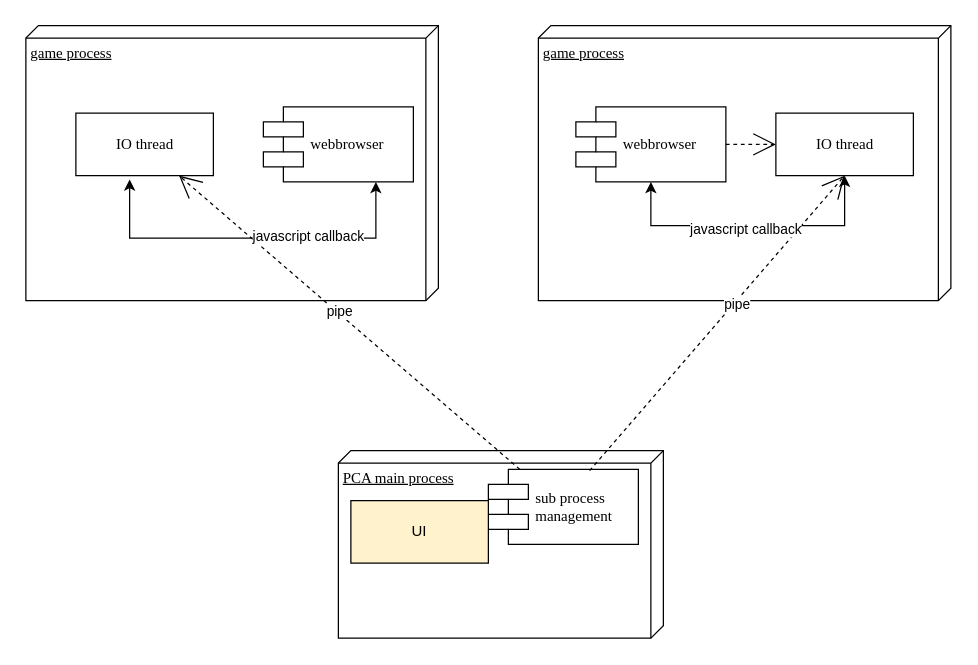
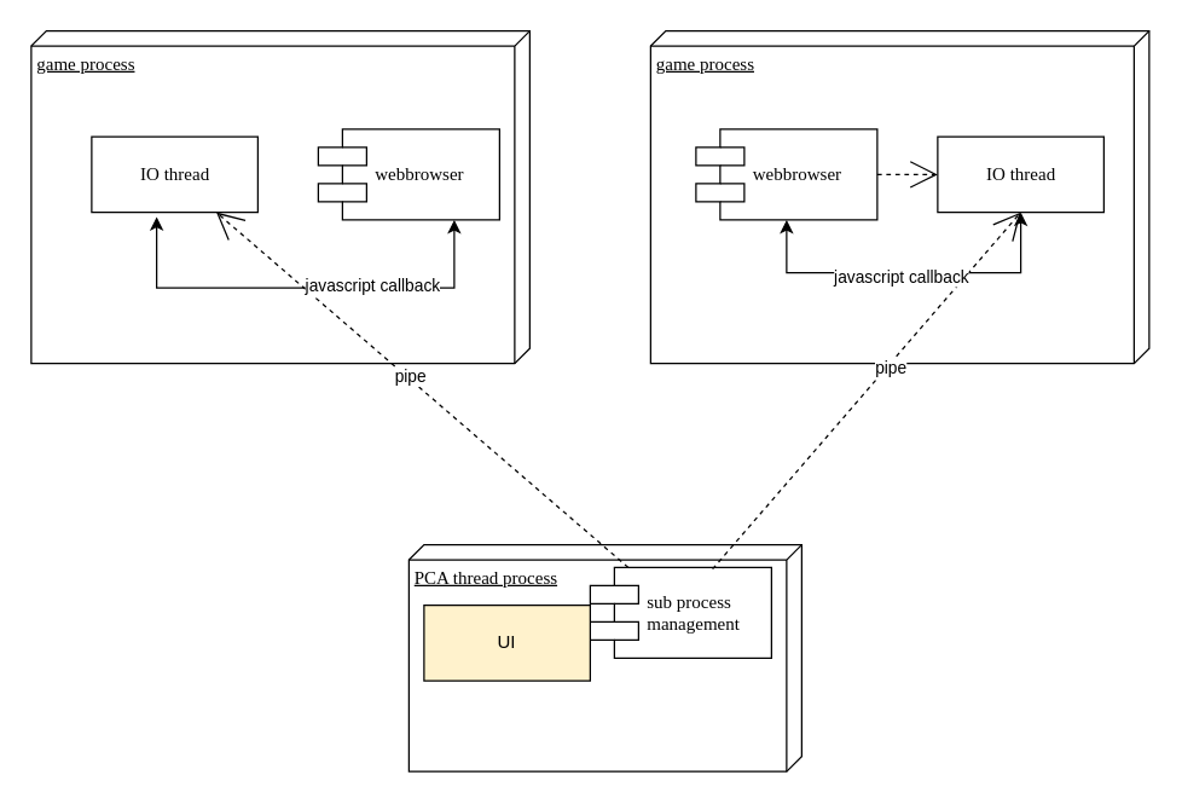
  <mxCell id="0" />
  <mxCell id="1" parent="0" />
  <mxCell id="2" value="game process&lt;div&gt;&lt;br&gt;&lt;/div&gt;" style="verticalAlign=top;align=left;spacingTop=8;spacingLeft=2;spacingRight=12;shape=cube;size=10;direction=south;fontStyle=4;html=1;rounded=0;shadow=0;comic=0;labelBackgroundColor=none;strokeWidth=1;fontFamily=Verdana;fontSize=12" parent="1" vertex="1"><mxGeometry x="20" y="20" width="330" height="220" as="geometry" /></mxCell>
  <mxCell id="3" value="game process" style="verticalAlign=top;align=left;spacingTop=8;spacingLeft=2;spacingRight=12;shape=cube;size=10;direction=south;fontStyle=4;html=1;rounded=0;shadow=0;comic=0;labelBackgroundColor=none;strokeWidth=1;fontFamily=Verdana;fontSize=12" parent="1" vertex="1"><mxGeometry x="430" y="20" width="330" height="220" as="geometry" /></mxCell>
- <mxCell id="4" value="PCA main process" style="verticalAlign=top;align=left;spacingTop=8;spacingLeft=2;spacingRight=12;shape=cube;size=10;direction=south;fontStyle=4;html=1;rounded=0;shadow=0;comic=0;labelBackgroundColor=none;strokeWidth=1;fontFamily=Verdana;fontSize=12" parent="1" vertex="1"><mxGeometry x="270" y="360" width="260" height="150" as="geometry" /></mxCell>
+ <mxCell id="4" value="PCA thread process" style="verticalAlign=top;align=left;spacingTop=8;spacingLeft=2;spacingRight=12;shape=cube;size=10;direction=south;fontStyle=4;html=1;rounded=0;shadow=0;comic=0;labelBackgroundColor=none;strokeWidth=1;fontFamily=Verdana;fontSize=12" parent="1" vertex="1"><mxGeometry x="270" y="360" width="260" height="150" as="geometry" /></mxCell>
  <mxCell id="5" value="IO thread" style="html=1;rounded=0;shadow=0;comic=0;labelBackgroundColor=none;strokeWidth=1;fontFamily=Verdana;fontSize=12;align=center;" parent="1" vertex="1"><mxGeometry x="60" y="90" width="110" height="50" as="geometry" /></mxCell>
  <mxCell id="6" value="webbrowser" style="shape=component;align=left;spacingLeft=36;rounded=0;shadow=0;comic=0;labelBackgroundColor=none;strokeWidth=1;fontFamily=Verdana;fontSize=12;html=1;" parent="1" vertex="1"><mxGeometry x="210" y="85" width="120" height="60" as="geometry" /></mxCell>
  <mxCell id="7" value="webbrowser" style="shape=component;align=left;spacingLeft=36;rounded=0;shadow=0;comic=0;labelBackgroundColor=none;strokeWidth=1;fontFamily=Verdana;fontSize=12;html=1;" parent="1" vertex="1"><mxGeometry x="460" y="85" width="120" height="60" as="geometry" /></mxCell>
  <mxCell id="8" value="IO thread" style="html=1;rounded=0;shadow=0;comic=0;labelBackgroundColor=none;strokeWidth=1;fontFamily=Verdana;fontSize=12;align=center;" parent="1" vertex="1"><mxGeometry x="620" y="90" width="110" height="50" as="geometry" /></mxCell>
  <mxCell id="9" value="sub process&amp;nbsp;&lt;div&gt;management&lt;/div&gt;" style="shape=component;align=left;spacingLeft=36;rounded=0;shadow=0;comic=0;labelBackgroundColor=none;strokeWidth=1;fontFamily=Verdana;fontSize=12;html=1;" parent="1" vertex="1"><mxGeometry x="390" y="375" width="120" height="60" as="geometry" /></mxCell>
  <mxCell id="10" style="edgeStyle=none;rounded=0;html=1;dashed=1;labelBackgroundColor=none;startArrow=none;startFill=0;startSize=8;endArrow=open;endFill=0;endSize=16;fontFamily=Verdana;fontSize=12;entryX=0.75;entryY=1;entryDx=0;entryDy=0;" parent="1" source="9" target="5" edge="1"><mxGeometry relative="1" as="geometry"><mxPoint x="168.298" y="215.58" as="targetPoint" /></mxGeometry></mxCell>
  <mxCell id="11" value="pipe" style="edgeLabel;html=1;align=center;verticalAlign=middle;resizable=0;points=[];" vertex="1" connectable="0" parent="10"><mxGeometry x="0.065" y="-1" relative="1" as="geometry"><mxPoint as="offset" /></mxGeometry></mxCell>
  <mxCell id="12" style="edgeStyle=none;rounded=0;html=1;dashed=1;labelBackgroundColor=none;startArrow=none;startFill=0;startSize=8;endArrow=open;endFill=0;endSize=16;fontFamily=Verdana;fontSize=12;exitX=0.675;exitY=0.017;exitDx=0;exitDy=0;exitPerimeter=0;entryX=0.5;entryY=1;entryDx=0;entryDy=0;" parent="1" source="9" target="8" edge="1"><mxGeometry relative="1" as="geometry"><mxPoint x="633.275" y="197.401" as="targetPoint" /></mxGeometry></mxCell>
  <mxCell id="13" value="pipe" style="edgeLabel;html=1;align=center;verticalAlign=middle;resizable=0;points=[];" vertex="1" connectable="0" parent="12"><mxGeometry x="0.139" y="-1" relative="1" as="geometry"><mxPoint as="offset" /></mxGeometry></mxCell>
  <mxCell id="14" style="edgeStyle=orthogonalEdgeStyle;rounded=0;html=1;dashed=1;labelBackgroundColor=none;startArrow=none;startFill=0;startSize=8;endArrow=open;endFill=0;endSize=16;fontFamily=Verdana;fontSize=12;" parent="1" source="7" target="8" edge="1"><mxGeometry relative="1" as="geometry" /></mxCell>
  <mxCell id="15" value="UI" style="html=1;whiteSpace=wrap;fillColor=#fff2cc;" vertex="1" parent="1"><mxGeometry x="280" y="400" width="110" height="50" as="geometry" /></mxCell>
  <mxCell id="16" value="" style="endArrow=classic;startArrow=classic;html=1;rounded=0;entryX=0.391;entryY=1.06;entryDx=0;entryDy=0;entryPerimeter=0;edgeStyle=elbowEdgeStyle;exitX=0.75;exitY=1;exitDx=0;exitDy=0;" edge="1" parent="1" source="6" target="5"><mxGeometry width="50" height="50" relative="1" as="geometry"><mxPoint x="170" y="380" as="sourcePoint" /><mxPoint x="180" y="300" as="targetPoint" /><Array as="points"><mxPoint x="200" y="190" /></Array></mxGeometry></mxCell>
  <mxCell id="17" value="javascript callback" style="edgeLabel;html=1;align=center;verticalAlign=middle;resizable=0;points=[];" vertex="1" connectable="0" parent="16"><mxGeometry x="-0.308" y="-2" relative="1" as="geometry"><mxPoint as="offset" /></mxGeometry></mxCell>
  <mxCell id="18" value="" style="endArrow=classic;startArrow=classic;html=1;rounded=0;entryX=0.5;entryY=1;entryDx=0;entryDy=0;edgeStyle=elbowEdgeStyle;" edge="1" parent="1" source="8" target="7"><mxGeometry width="50" height="50" relative="1" as="geometry"><mxPoint x="310" y="155" as="sourcePoint" /><mxPoint x="113" y="153" as="targetPoint" /><Array as="points"><mxPoint x="530" y="180" /></Array></mxGeometry></mxCell>
  <mxCell id="19" value="javascript callback" style="edgeLabel;html=1;align=center;verticalAlign=middle;resizable=0;points=[];" vertex="1" connectable="0" parent="18"><mxGeometry x="0.426" y="2" relative="1" as="geometry"><mxPoint x="44" as="offset" /></mxGeometry></mxCell>
